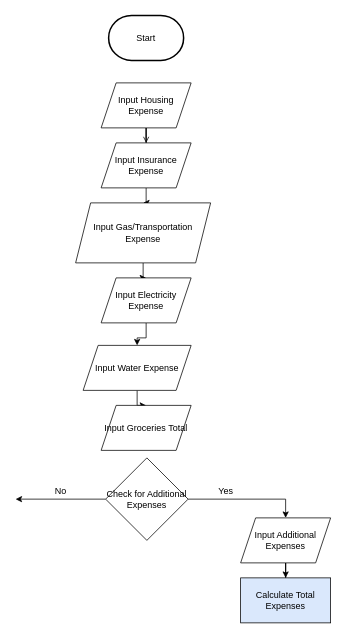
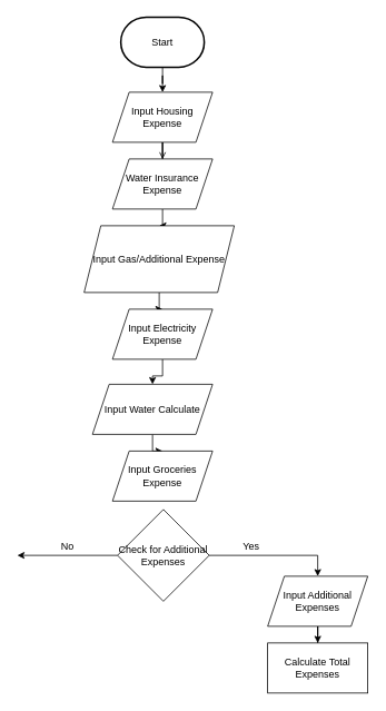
  <mxCell id="0" />
  <mxCell id="1" parent="0" />
+ <mxCell id="2" style="edgeStyle=orthogonalEdgeStyle;rounded=0;orthogonalLoop=1;jettySize=auto;html=1;entryX=0.5;entryY=0;entryDx=0;entryDy=0;" edge="1" parent="1" source="3" target="5"><mxGeometry relative="1" as="geometry" /></mxCell>
  <mxCell id="3" value="Start" style="strokeWidth=2;html=1;shape=mxgraph.flowchart.terminator;whiteSpace=wrap;" vertex="1" parent="1"><mxGeometry x="144" y="20" width="100" height="60" as="geometry" /></mxCell>
  <mxCell id="4" style="edgeStyle=orthogonalEdgeStyle;rounded=0;orthogonalLoop=1;jettySize=auto;html=1;entryX=0.5;entryY=0;entryDx=0;entryDy=0;endArrow=open;" edge="1" parent="1" source="5" target="7"><mxGeometry relative="1" as="geometry" /></mxCell>
  <mxCell id="5" value="Input Housing Expense" style="shape=parallelogram;perimeter=parallelogramPerimeter;whiteSpace=wrap;html=1;fixedSize=1;" vertex="1" parent="1"><mxGeometry x="134" y="110" width="120" height="60" as="geometry" /></mxCell>
  <mxCell id="6" style="edgeStyle=orthogonalEdgeStyle;rounded=0;orthogonalLoop=1;jettySize=auto;html=1;entryX=0.5;entryY=0;entryDx=0;entryDy=0;" edge="1" parent="1" source="7" target="9"><mxGeometry relative="1" as="geometry" /></mxCell>
- <mxCell id="7" value="Input Insurance Expense" style="shape=parallelogram;perimeter=parallelogramPerimeter;whiteSpace=wrap;html=1;fixedSize=1;" vertex="1" parent="1"><mxGeometry x="134" y="190" width="120" height="60" as="geometry" /></mxCell>
+ <mxCell id="7" value="Water Insurance Expense" style="shape=parallelogram;perimeter=parallelogramPerimeter;whiteSpace=wrap;html=1;fixedSize=1;" vertex="1" parent="1"><mxGeometry x="134" y="190" width="120" height="60" as="geometry" /></mxCell>
  <mxCell id="8" style="edgeStyle=orthogonalEdgeStyle;rounded=0;orthogonalLoop=1;jettySize=auto;html=1;" edge="1" parent="1" source="9" target="11"><mxGeometry relative="1" as="geometry" /></mxCell>
- <mxCell id="9" value="Input Gas/Transportation Expense" style="shape=parallelogram;perimeter=parallelogramPerimeter;whiteSpace=wrap;html=1;fixedSize=1;" vertex="1" parent="1"><mxGeometry x="100" y="270" width="180" height="80" as="geometry" /></mxCell>
+ <mxCell id="9" value="Input Gas/Additional Expense" style="shape=parallelogram;perimeter=parallelogramPerimeter;whiteSpace=wrap;html=1;fixedSize=1;" vertex="1" parent="1"><mxGeometry x="100" y="270" width="180" height="80" as="geometry" /></mxCell>
  <mxCell id="10" style="edgeStyle=orthogonalEdgeStyle;rounded=0;orthogonalLoop=1;jettySize=auto;html=1;entryX=0.5;entryY=0;entryDx=0;entryDy=0;" edge="1" parent="1" source="11" target="13"><mxGeometry relative="1" as="geometry" /></mxCell>
  <mxCell id="11" value="Input Electricity Expense" style="shape=parallelogram;perimeter=parallelogramPerimeter;whiteSpace=wrap;html=1;fixedSize=1;" vertex="1" parent="1"><mxGeometry x="134" y="370" width="120" height="60" as="geometry" /></mxCell>
  <mxCell id="12" style="edgeStyle=orthogonalEdgeStyle;rounded=0;orthogonalLoop=1;jettySize=auto;html=1;" edge="1" parent="1" source="13" target="14"><mxGeometry relative="1" as="geometry" /></mxCell>
- <mxCell id="13" value="Input Water Expense" style="shape=parallelogram;perimeter=parallelogramPerimeter;whiteSpace=wrap;html=1;fixedSize=1;" vertex="1" parent="1"><mxGeometry x="110" y="460" width="144" height="60" as="geometry" /></mxCell>
- <mxCell id="14" value="Input Groceries Total" style="shape=parallelogram;perimeter=parallelogramPerimeter;whiteSpace=wrap;html=1;fixedSize=1;" vertex="1" parent="1"><mxGeometry x="134" y="540" width="120" height="60" as="geometry" /></mxCell>
+ <mxCell id="13" value="Input Water Calculate" style="shape=parallelogram;perimeter=parallelogramPerimeter;whiteSpace=wrap;html=1;fixedSize=1;" vertex="1" parent="1"><mxGeometry x="110" y="460" width="144" height="60" as="geometry" /></mxCell>
+ <mxCell id="14" value="Input Groceries Expense" style="shape=parallelogram;perimeter=parallelogramPerimeter;whiteSpace=wrap;html=1;fixedSize=1;" vertex="1" parent="1"><mxGeometry x="134" y="540" width="120" height="60" as="geometry" /></mxCell>
  <mxCell id="15" style="edgeStyle=orthogonalEdgeStyle;rounded=0;orthogonalLoop=1;jettySize=auto;html=1;" edge="1" parent="1" source="17"><mxGeometry relative="1" as="geometry"><mxPoint x="20" y="665" as="targetPoint" /></mxGeometry></mxCell>
  <mxCell id="16" style="edgeStyle=orthogonalEdgeStyle;rounded=0;orthogonalLoop=1;jettySize=auto;html=1;entryX=0.5;entryY=0;entryDx=0;entryDy=0;" edge="1" parent="1" source="17" target="21"><mxGeometry relative="1" as="geometry"><mxPoint x="380" y="665" as="targetPoint" /></mxGeometry></mxCell>
  <mxCell id="17" value="Check for Additional Expenses" style="rhombus;whiteSpace=wrap;html=1;" vertex="1" parent="1"><mxGeometry x="140" y="610" width="110" height="110" as="geometry" /></mxCell>
  <mxCell id="18" value="Yes" style="text;html=1;align=center;verticalAlign=middle;resizable=0;points=[];autosize=1;strokeColor=none;fillColor=none;" vertex="1" parent="1"><mxGeometry x="280" y="640" width="40" height="30" as="geometry" /></mxCell>
  <mxCell id="19" value="No" style="text;html=1;align=center;verticalAlign=middle;resizable=0;points=[];autosize=1;strokeColor=none;fillColor=none;" vertex="1" parent="1"><mxGeometry x="60" y="640" width="40" height="30" as="geometry" /></mxCell>
  <mxCell id="20" style="edgeStyle=orthogonalEdgeStyle;rounded=0;orthogonalLoop=1;jettySize=auto;html=1;" edge="1" parent="1" source="21" target="22"><mxGeometry relative="1" as="geometry" /></mxCell>
  <mxCell id="21" value="Input Additional Expenses" style="shape=parallelogram;perimeter=parallelogramPerimeter;whiteSpace=wrap;html=1;fixedSize=1;" vertex="1" parent="1"><mxGeometry x="320" y="690" width="120" height="60" as="geometry" /></mxCell>
- <mxCell id="22" value="Calculate Total Expenses" style="rounded=0;whiteSpace=wrap;html=1;fillColor=#dae8fc;" vertex="1" parent="1"><mxGeometry x="320" y="770" width="120" height="60" as="geometry" /></mxCell>
+ <mxCell id="22" value="Calculate Total Expenses" style="rounded=0;whiteSpace=wrap;html=1;" vertex="1" parent="1"><mxGeometry x="320" y="770" width="120" height="60" as="geometry" /></mxCell>
